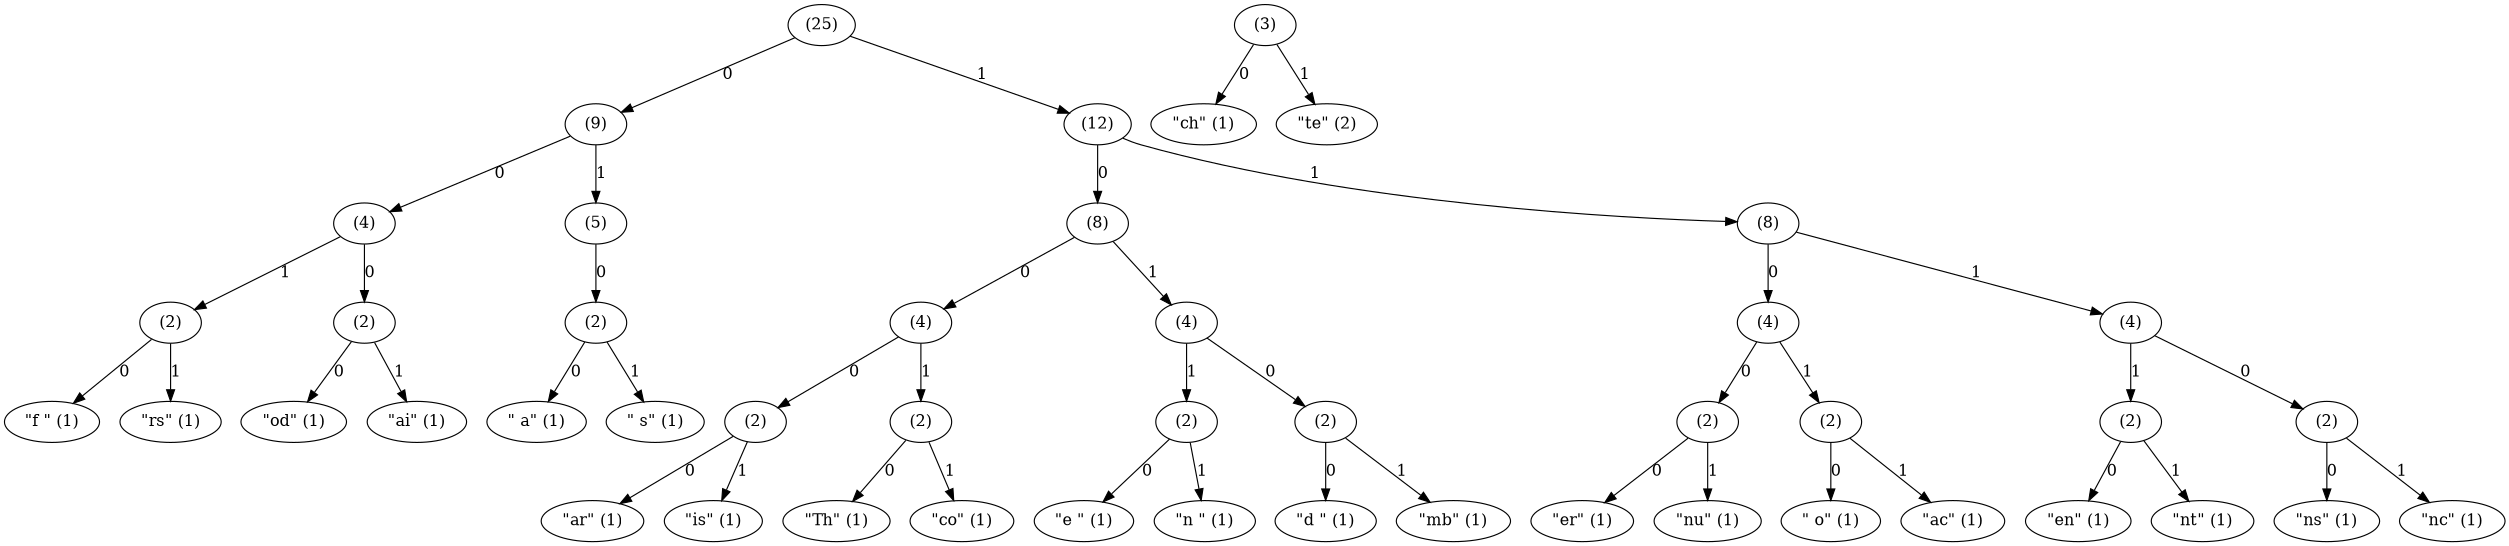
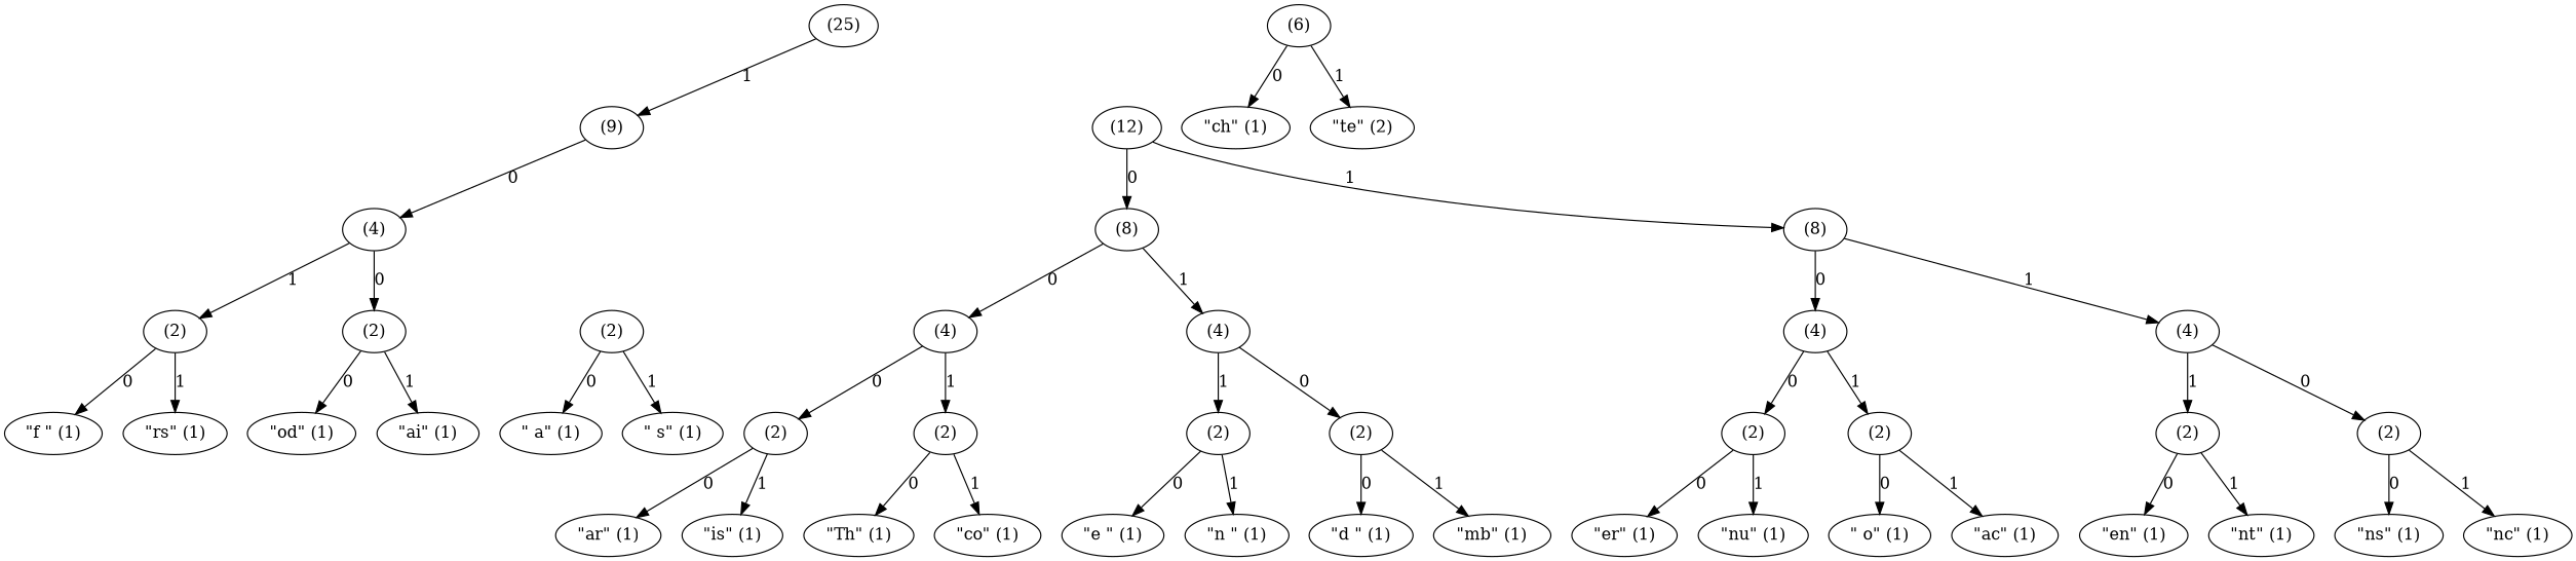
  digraph {
    n1 [label="\" a\" (1)"]
    n2 [label="\" s\" (1)"]
    n3 [label="(2)"]
    n4 [label="\"ar\" (1)"]
    n5 [label="\"is\" (1)"]
    n6 [label="(2)"]
    n7 [label="\"f \" (1)"]
    n8 [label="\"rs\" (1)"]
    n9 [label="(2)"]
    n10 [label="\"od\" (1)"]
    n11 [label="\"ai\" (1)"]
    n12 [label="(2)"]
    n13 [label="\"er\" (1)"]
    n14 [label="\"nu\" (1)"]
    n15 [label="(2)"]
    n16 [label="\"en\" (1)"]
    n17 [label="\"nt\" (1)"]
    n18 [label="(2)"]
    n19 [label="\"ns\" (1)"]
    n20 [label="\"nc\" (1)"]
    n21 [label="(2)"]
    n22 [label="\" o\" (1)"]
    n23 [label="\"ac\" (1)"]
    n24 [label="(2)"]
    n25 [label="\"e \" (1)"]
    n26 [label="\"n \" (1)"]
    n27 [label="(2)"]
    n28 [label="\"d \" (1)"]
    n29 [label="\"mb\" (1)"]
    n30 [label="(2)"]
    n31 [label="\"Th\" (1)"]
    n32 [label="\"co\" (1)"]
    n33 [label="(2)"]
    n34 [label="\"ch\" (1)"]
    n35 [label="\"te\" (2)"]
-   n36 [label="(3)"]
+   n36 [label="(6)"]
    n37 [label="(4)"]
    n38 [label="(4)"]
    n39 [label="(4)"]
    n40 [label="(4)"]
    n41 [label="(4)"]
-   n42 [label="(5)"]
    n43 [label="(8)"]
    n44 [label="(8)"]
    n45 [label="(9)"]
    n46 [label="(12)"]
    n47 [label="(25)"]
    n3 -> n1 [label=0]
    n3 -> n2 [label=1]
    n6 -> n4 [label=0]
    n6 -> n5 [label=1]
    n9 -> n7 [label=0]
    n9 -> n8 [label=1]
    n12 -> n10 [label=0]
    n12 -> n11 [label=1]
    n15 -> n13 [label=0]
    n15 -> n14 [label=1]
    n18 -> n16 [label=0]
    n18 -> n17 [label=1]
    n21 -> n19 [label=0]
    n21 -> n20 [label=1]
    n24 -> n22 [label=0]
    n24 -> n23 [label=1]
    n27 -> n25 [label=0]
    n27 -> n26 [label=1]
    n30 -> n28 [label=0]
    n30 -> n29 [label=1]
    n33 -> n31 [label=0]
    n33 -> n32 [label=1]
    n36 -> n34 [label=0]
    n36 -> n35 [label=1]
    n37 -> n6 [label=0]
    n37 -> n33 [label=1]
    n38 -> n9 [label=1]
    n38 -> n12 [label=0]
    n39 -> n15 [label=0]
    n39 -> n24 [label=1]
    n40 -> n18 [label=1]
    n40 -> n21 [label=0]
    n41 -> n27 [label=1]
    n41 -> n30 [label=0]
-   n42 -> n3 [label=0]
    n43 -> n37 [label=0]
    n43 -> n41 [label=1]
    n44 -> n39 [label=0]
    n44 -> n40 [label=1]
    n45 -> n38 [label=0]
-   n45 -> n42 [label=1]
    n46 -> n43 [label=0]
    n46 -> n44 [label=1]
-   n47 -> n45 [label=0]
-   n47 -> n46 [label=1]
+   n47 -> n45 [label=1]
  }
